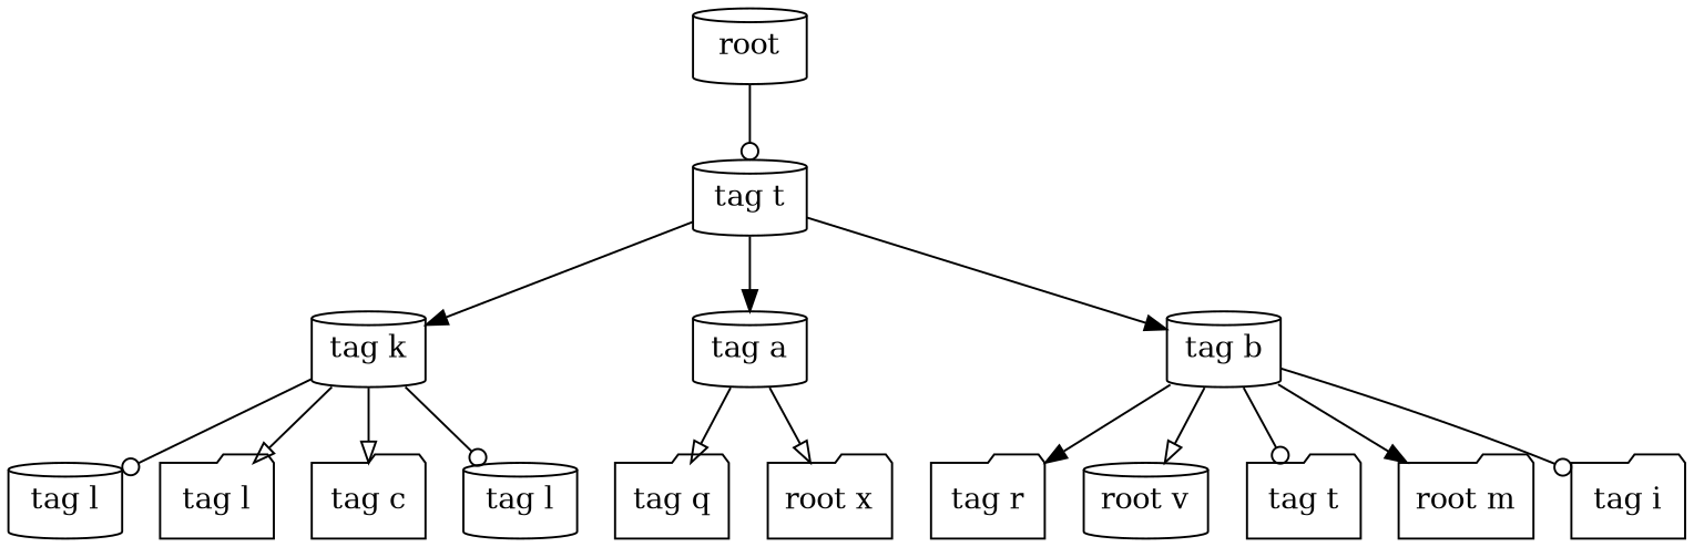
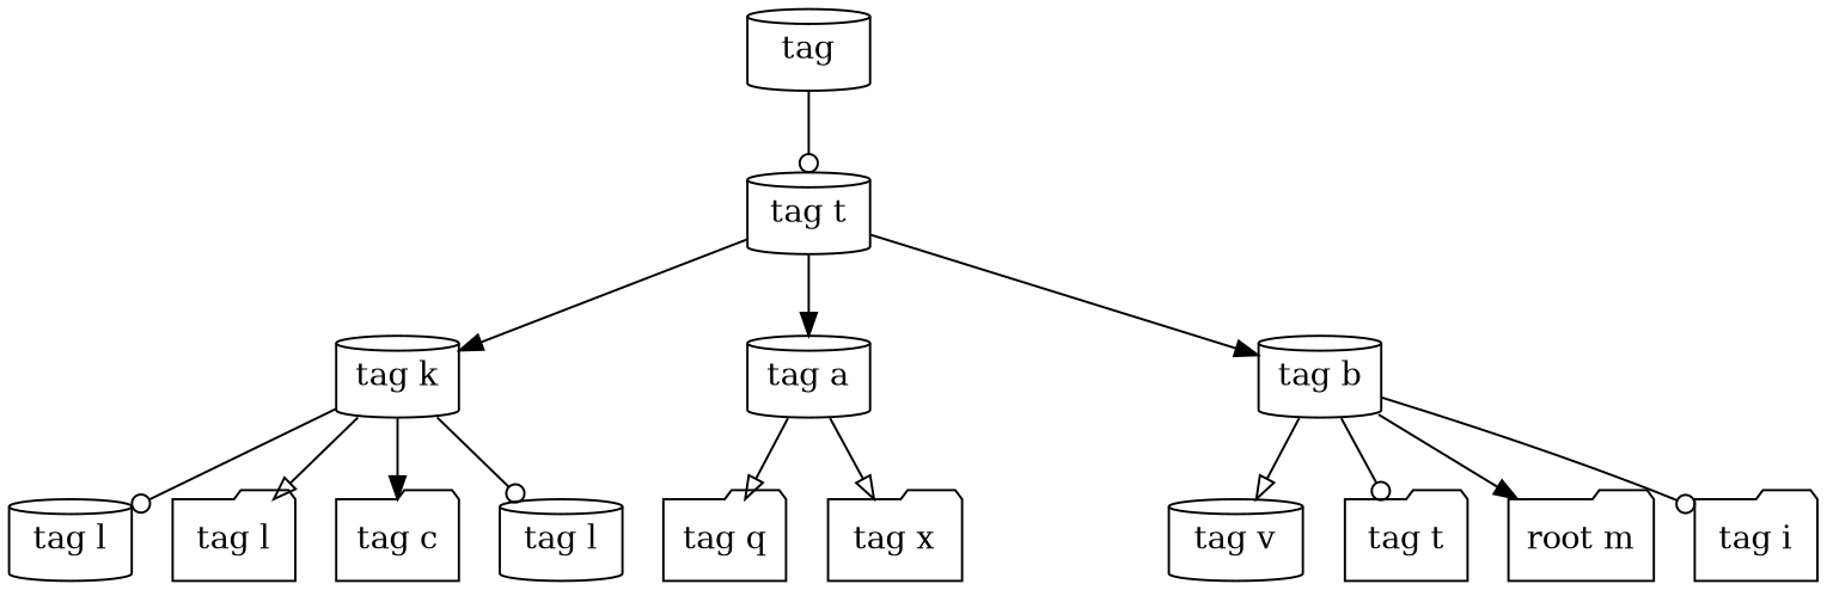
  digraph {
    node [shape=cylinder]
    edge [arrowhead=normal]
-   n1 [label=root]
+   n1 [label=tag]
    n2 [label="tag t"]
    n3 [label="tag k"]
    n4 [label="tag a"]
    n5 [label="tag b"]
    n6 [label="tag l"]
    n7 [label="tag l" shape=folder]
    n8 [label="tag c" shape=folder]
    n9 [label="tag l"]
    n10 [label="tag q" shape=folder]
-   n11 [label="root x" shape=folder]
-   n12 [label="tag r" shape=folder]
-   n13 [label="root v"]
+   n11 [label="tag x" shape=folder]
+   n13 [label="tag v"]
    n14 [label="tag t" shape=folder]
    n15 [label="root m" shape=folder]
    n16 [label="tag i" shape=folder]
    n1 -> n2 [arrowhead=odot]
    n2 -> n3
    n2 -> n4
    n2 -> n5
    n3 -> n6 [arrowhead=odot]
    n3 -> n7 [arrowhead=onormal]
-   n3 -> n8 [arrowhead=onormal]
+   n3 -> n8
    n3 -> n9 [arrowhead=odot]
    n4 -> n10 [arrowhead=onormal]
    n4 -> n11 [arrowhead=onormal]
-   n5 -> n12
    n5 -> n13 [arrowhead=onormal]
    n5 -> n14 [arrowhead=odot]
    n5 -> n15
    n5 -> n16 [arrowhead=odot]
  }
